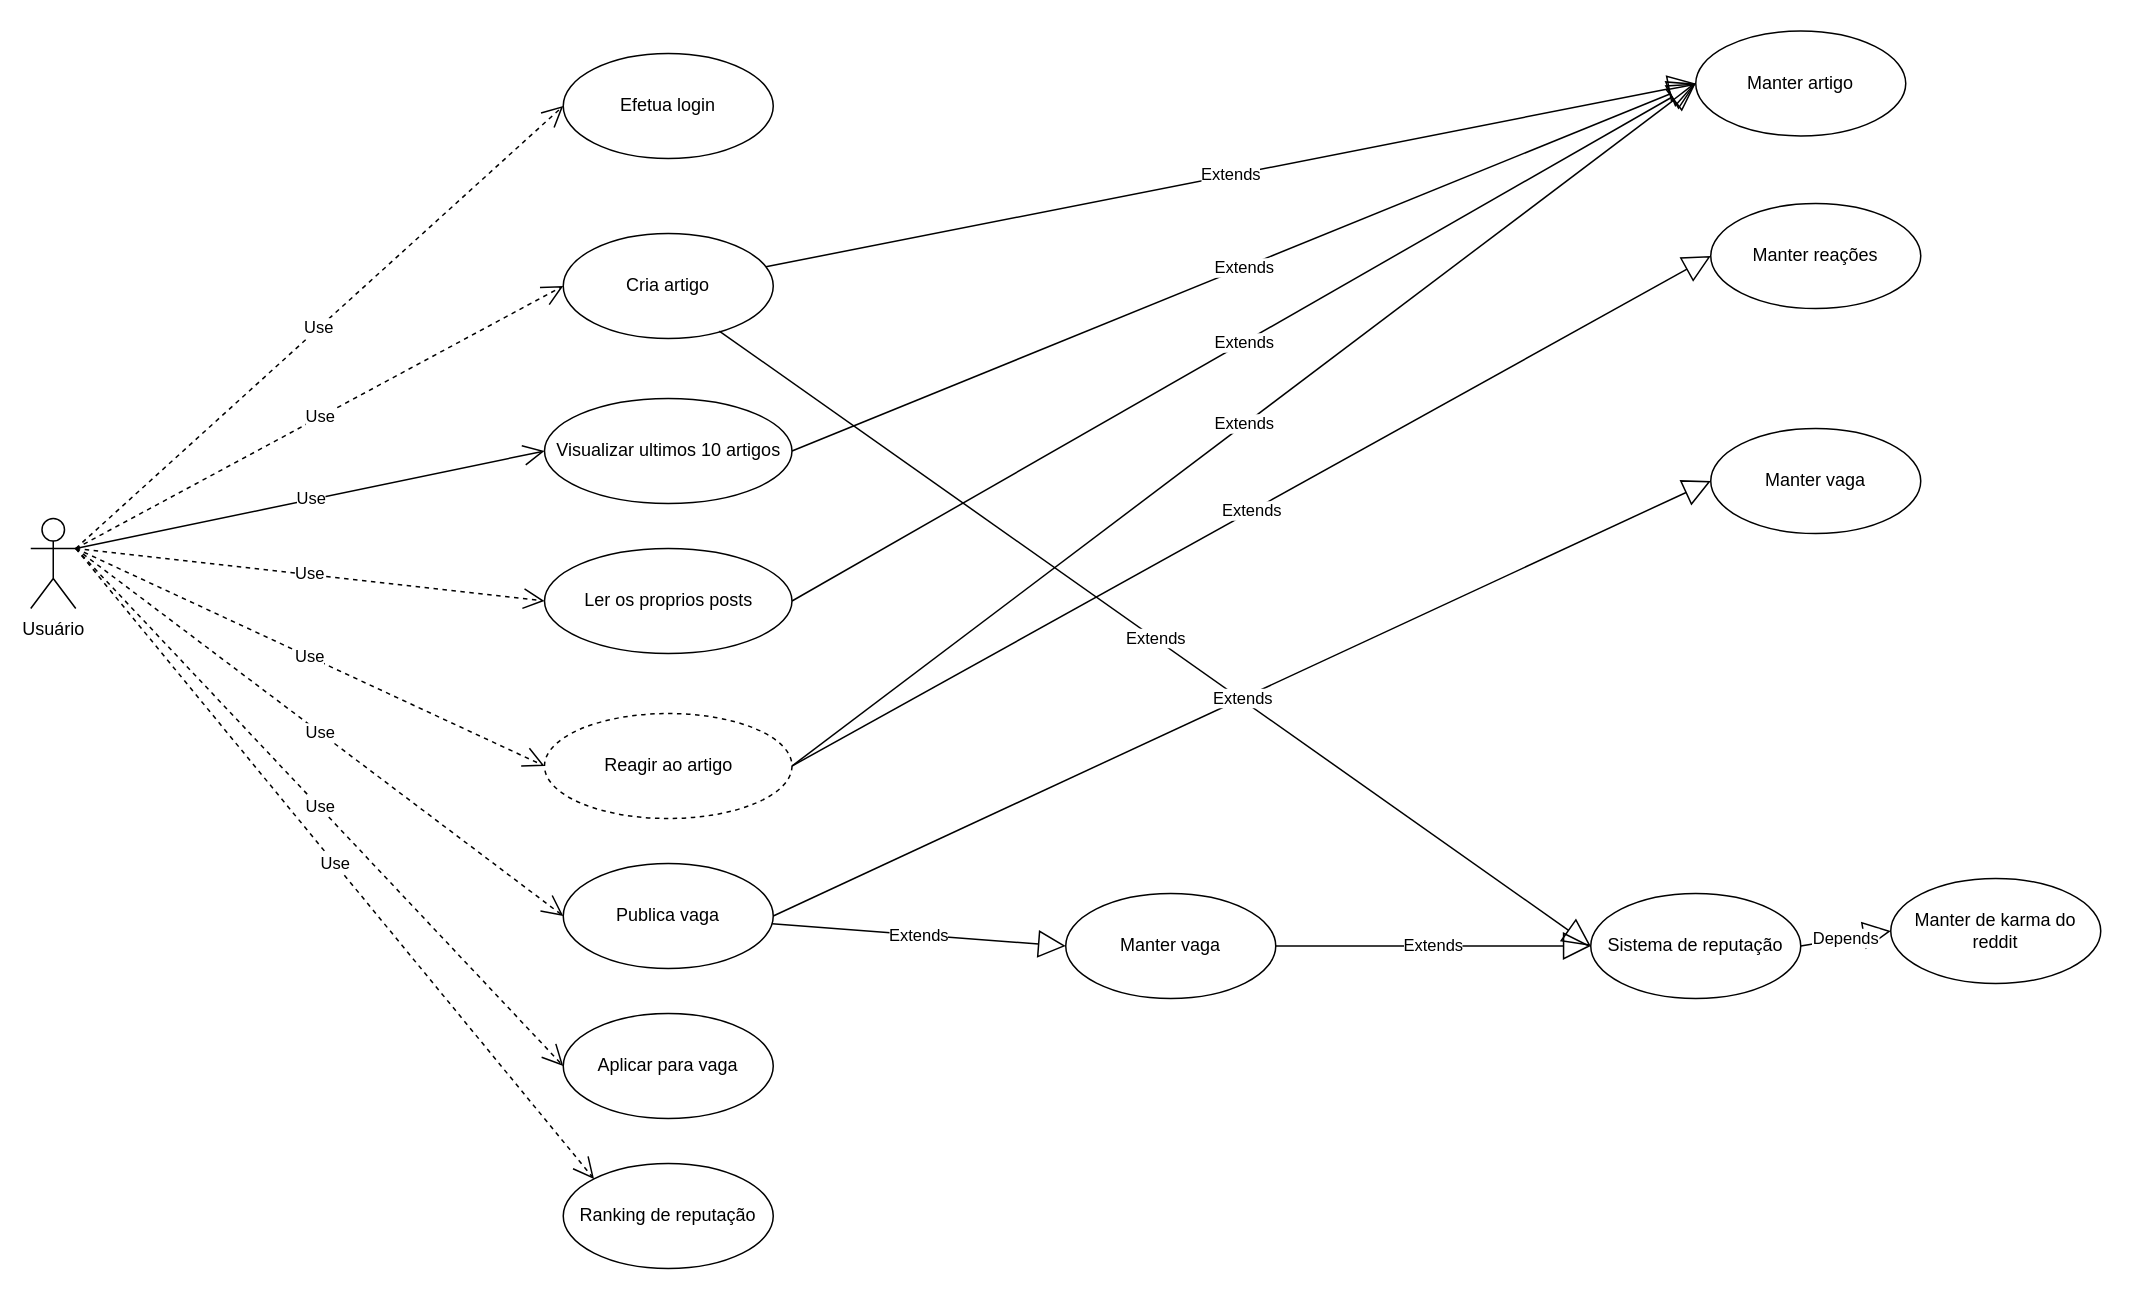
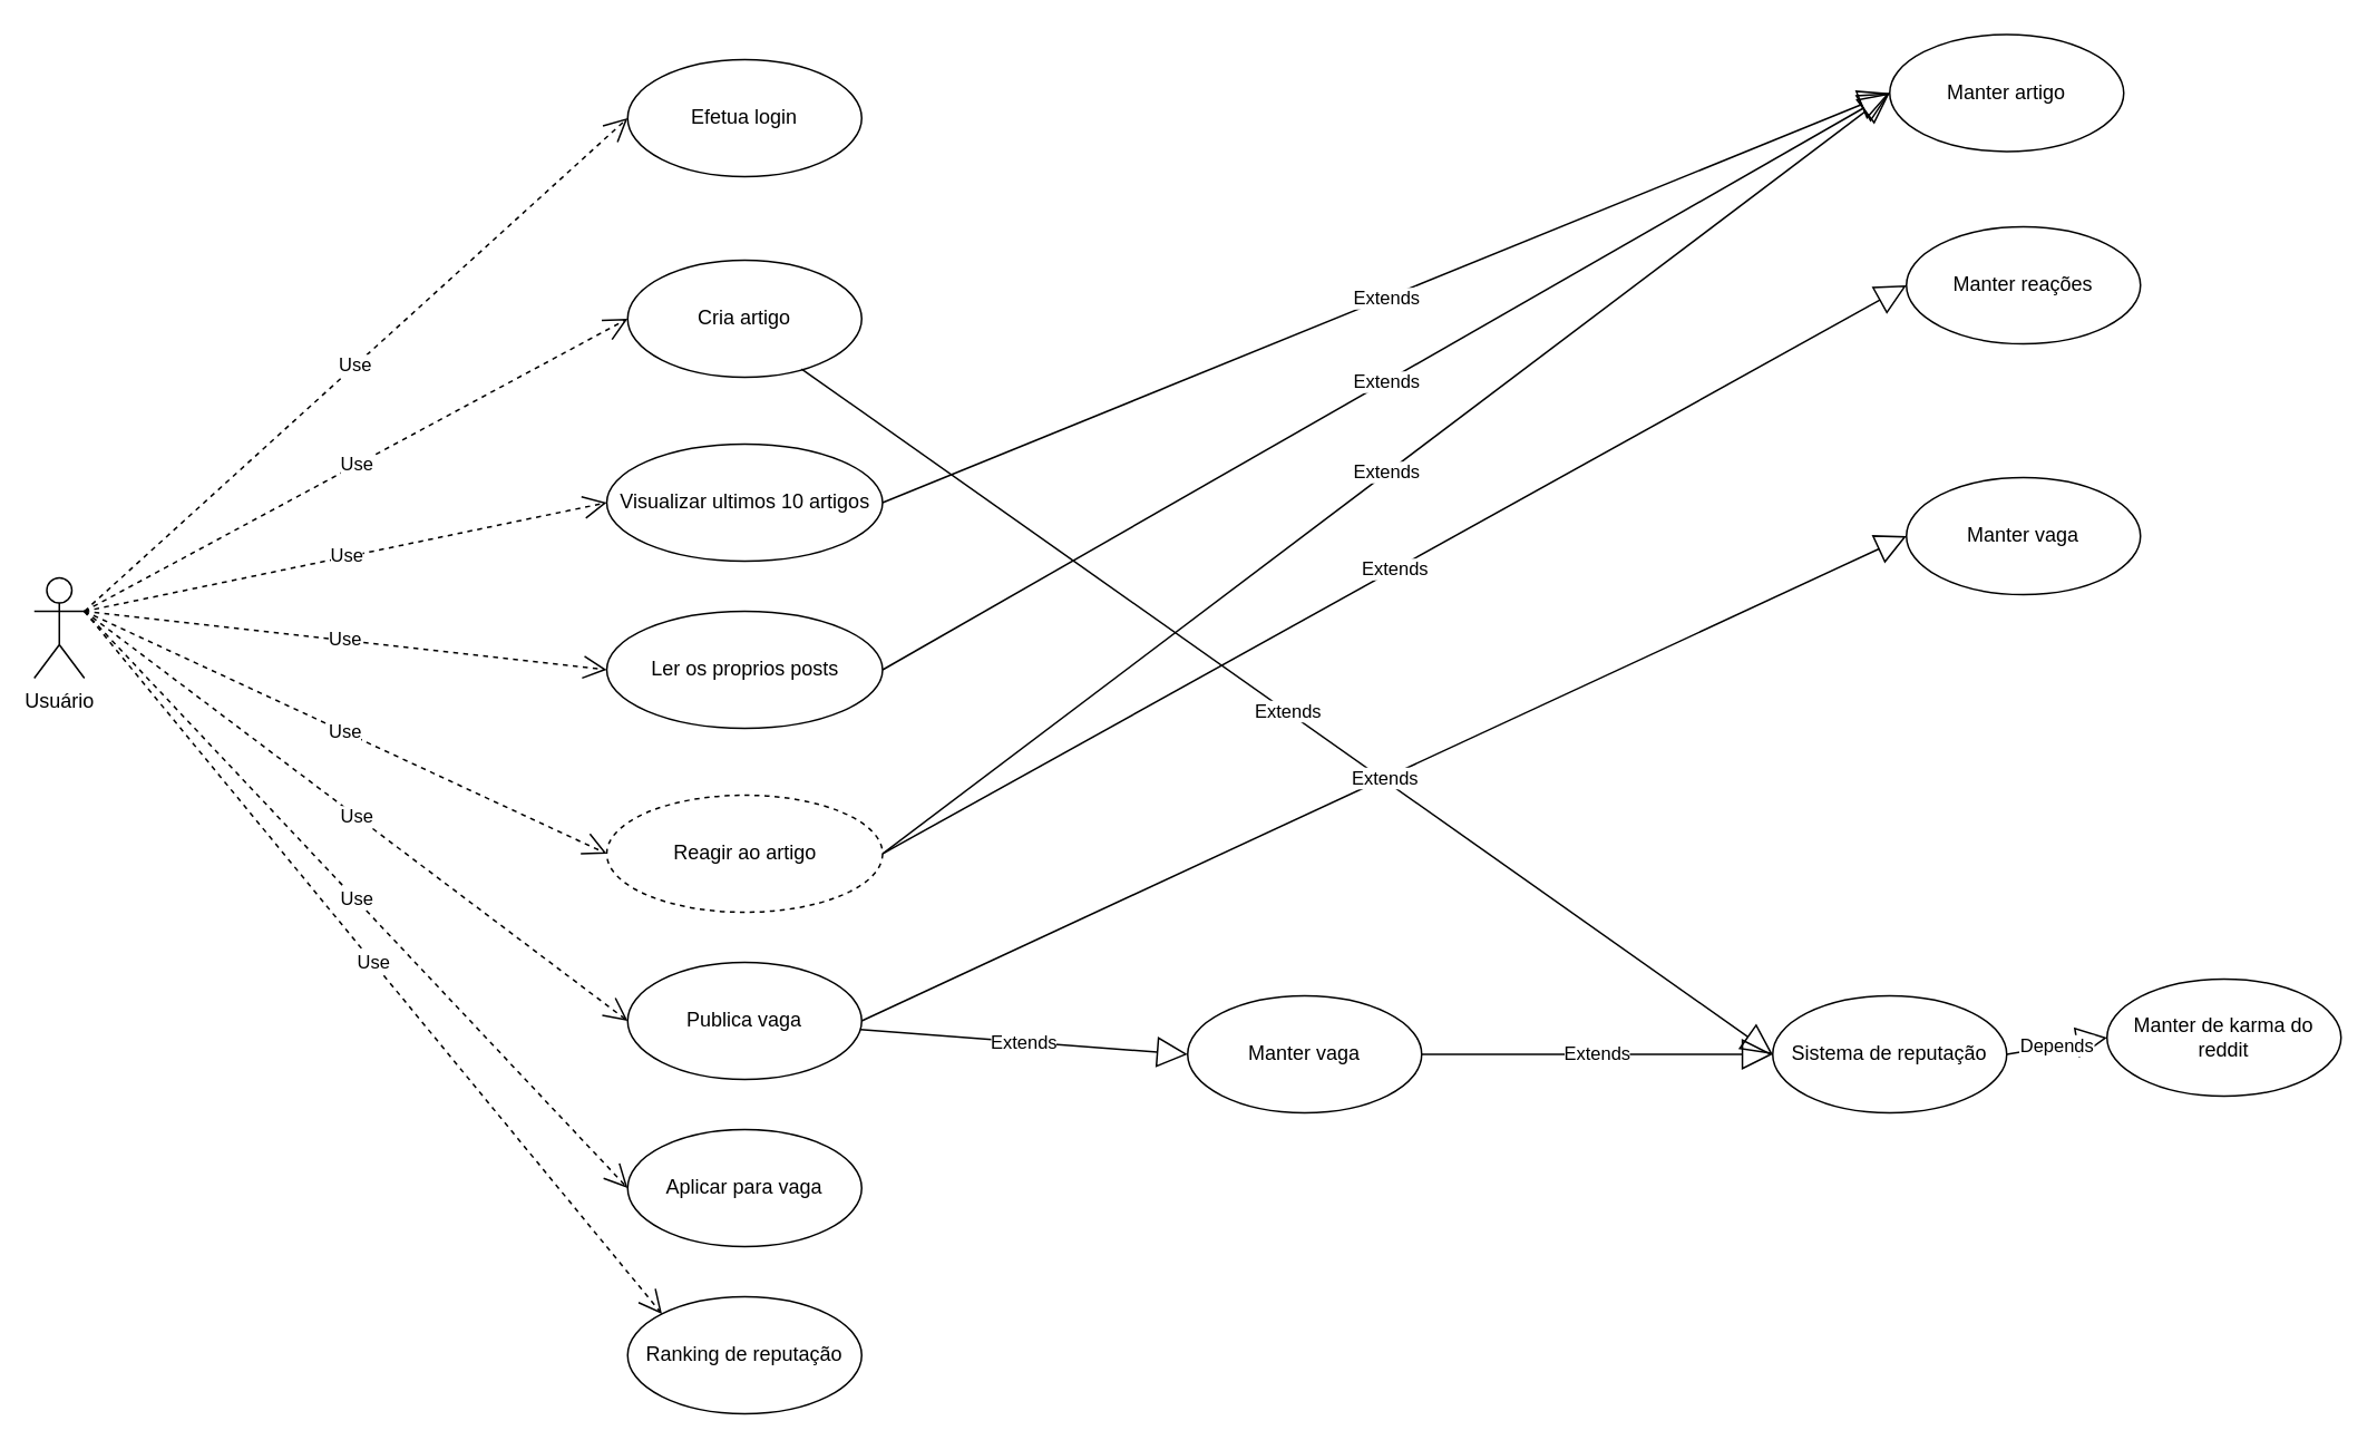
  <mxCell id="0" />
  <mxCell id="1" parent="0" />
  <mxCell id="2" value="Usuário" style="shape=umlActor;verticalLabelPosition=bottom;verticalAlign=top;html=1;" parent="1" vertex="1"><mxGeometry x="20" y="345" width="30" height="60" as="geometry" /></mxCell>
  <mxCell id="3" value="Efetua login" style="ellipse;whiteSpace=wrap;html=1;" parent="1" vertex="1"><mxGeometry x="375" y="35" width="140" height="70" as="geometry" /></mxCell>
  <mxCell id="4" value="Use" style="endArrow=open;endSize=12;dashed=1;html=1;rounded=0;exitX=1;exitY=0.333;exitDx=0;exitDy=0;exitPerimeter=0;entryX=0;entryY=0.5;entryDx=0;entryDy=0;" parent="1" source="2" target="3" edge="1"><mxGeometry width="160" relative="1" as="geometry"><mxPoint x="335" y="295" as="sourcePoint" /><mxPoint x="495" y="295" as="targetPoint" /></mxGeometry></mxCell>
  <mxCell id="5" value="Cria artigo" style="ellipse;whiteSpace=wrap;html=1;" parent="1" vertex="1"><mxGeometry x="375" y="155" width="140" height="70" as="geometry" /></mxCell>
  <mxCell id="6" value="Publica vaga" style="ellipse;whiteSpace=wrap;html=1;" parent="1" vertex="1"><mxGeometry x="375" y="575" width="140" height="70" as="geometry" /></mxCell>
  <mxCell id="7" value="Use" style="endArrow=open;endSize=12;dashed=1;html=1;rounded=0;exitX=1;exitY=0.333;exitDx=0;exitDy=0;exitPerimeter=0;entryX=0;entryY=0.5;entryDx=0;entryDy=0;" parent="1" source="2" target="5" edge="1"><mxGeometry width="160" relative="1" as="geometry"><mxPoint x="165" y="125" as="sourcePoint" /><mxPoint x="385" y="90" as="targetPoint" /></mxGeometry></mxCell>
  <mxCell id="8" value="Use" style="endArrow=open;endSize=12;dashed=1;html=1;rounded=0;exitX=1;exitY=0.333;exitDx=0;exitDy=0;exitPerimeter=0;entryX=0;entryY=0.5;entryDx=0;entryDy=0;" parent="1" source="2" target="6" edge="1"><mxGeometry width="160" relative="1" as="geometry"><mxPoint x="165" y="125" as="sourcePoint" /><mxPoint x="385" y="200" as="targetPoint" /></mxGeometry></mxCell>
  <mxCell id="9" value="Manter artigo" style="ellipse;whiteSpace=wrap;html=1;" parent="1" vertex="1"><mxGeometry x="1130" y="20" width="140" height="70" as="geometry" /></mxCell>
  <mxCell id="10" value="Manter vaga" style="ellipse;whiteSpace=wrap;html=1;" parent="1" vertex="1"><mxGeometry x="710" y="595" width="140" height="70" as="geometry" /></mxCell>
  <mxCell id="11" value="Extends" style="endArrow=block;endSize=16;endFill=0;html=1;rounded=0;entryX=0;entryY=0.5;entryDx=0;entryDy=0;" parent="1" source="6" target="10" edge="1"><mxGeometry width="160" relative="1" as="geometry"><mxPoint x="540" y="475" as="sourcePoint" /><mxPoint x="520" y="455" as="targetPoint" /></mxGeometry></mxCell>
- <mxCell id="12" value="Extends" style="endArrow=block;endSize=16;endFill=0;html=1;rounded=0;entryX=0;entryY=0.5;entryDx=0;entryDy=0;" parent="1" source="5" target="9" edge="1"><mxGeometry width="160" relative="1" as="geometry"><mxPoint x="535" y="210" as="sourcePoint" /><mxPoint x="705" y="210" as="targetPoint" /></mxGeometry></mxCell>
  <mxCell id="13" value="Sistema de reputação" style="ellipse;whiteSpace=wrap;html=1;" parent="1" vertex="1"><mxGeometry x="1060" y="595" width="140" height="70" as="geometry" /></mxCell>
  <mxCell id="14" value="Manter de karma do reddit" style="ellipse;whiteSpace=wrap;html=1;" parent="1" vertex="1"><mxGeometry x="1260" y="585" width="140" height="70" as="geometry" /></mxCell>
  <mxCell id="15" value="Depends" style="endArrow=block;endSize=16;endFill=0;html=1;rounded=0;exitX=1;exitY=0.5;exitDx=0;exitDy=0;entryX=0;entryY=0.5;entryDx=0;entryDy=0;" parent="1" source="13" target="14" edge="1"><mxGeometry width="160" relative="1" as="geometry"><mxPoint x="80" y="995" as="sourcePoint" /><mxPoint x="1220" y="615" as="targetPoint" /></mxGeometry></mxCell>
  <mxCell id="16" value="Extends" style="endArrow=block;endSize=16;endFill=0;html=1;rounded=0;entryX=0;entryY=0.5;entryDx=0;entryDy=0;exitX=0.743;exitY=0.929;exitDx=0;exitDy=0;exitPerimeter=0;" parent="1" source="5" target="13" edge="1"><mxGeometry width="160" relative="1" as="geometry"><mxPoint x="504" y="345" as="sourcePoint" /><mxPoint x="685" y="450" as="targetPoint" /></mxGeometry></mxCell>
  <mxCell id="17" value="Ranking de reputação" style="ellipse;whiteSpace=wrap;html=1;" parent="1" vertex="1"><mxGeometry x="375" y="775" width="140" height="70" as="geometry" /></mxCell>
  <mxCell id="18" value="Use" style="endArrow=open;endSize=12;dashed=1;html=1;rounded=0;exitX=1;exitY=0.333;exitDx=0;exitDy=0;exitPerimeter=0;entryX=0;entryY=0;entryDx=0;entryDy=0;" parent="1" source="2" target="17" edge="1"><mxGeometry width="160" relative="1" as="geometry"><mxPoint x="165" y="205" as="sourcePoint" /><mxPoint x="385" y="350" as="targetPoint" /></mxGeometry></mxCell>
  <mxCell id="19" value="Extends" style="endArrow=block;endSize=16;endFill=0;html=1;rounded=0;entryX=0;entryY=0.5;entryDx=0;entryDy=0;exitX=1;exitY=0.5;exitDx=0;exitDy=0;" parent="1" source="10" target="13" edge="1"><mxGeometry width="160" relative="1" as="geometry"><mxPoint x="501" y="543" as="sourcePoint" /><mxPoint x="585" y="680" as="targetPoint" /></mxGeometry></mxCell>
  <mxCell id="20" value="Visualizar ultimos 10 artigos" style="ellipse;whiteSpace=wrap;html=1;" vertex="1" parent="1"><mxGeometry x="362.5" y="265" width="165" height="70" as="geometry" /></mxCell>
- <mxCell id="21" value="Use" style="endArrow=open;endSize=12;dashed=0;html=1;rounded=0;exitX=1;exitY=0.333;exitDx=0;exitDy=0;exitPerimeter=0;entryX=0;entryY=0.5;entryDx=0;entryDy=0;" edge="1" parent="1" source="2" target="20"><mxGeometry width="160" relative="1" as="geometry"><mxPoint x="60" y="375" as="sourcePoint" /><mxPoint x="410" y="510" as="targetPoint" /></mxGeometry></mxCell>
+ <mxCell id="21" value="Use" style="endArrow=open;endSize=12;dashed=1;html=1;rounded=0;exitX=1;exitY=0.333;exitDx=0;exitDy=0;exitPerimeter=0;entryX=0;entryY=0.5;entryDx=0;entryDy=0;" edge="1" parent="1" source="2" target="20"><mxGeometry width="160" relative="1" as="geometry"><mxPoint x="60" y="375" as="sourcePoint" /><mxPoint x="410" y="510" as="targetPoint" /></mxGeometry></mxCell>
  <mxCell id="22" value="Extends" style="endArrow=block;endSize=16;endFill=0;html=1;rounded=0;exitX=1;exitY=0.5;exitDx=0;exitDy=0;entryX=0;entryY=0.5;entryDx=0;entryDy=0;" edge="1" parent="1" source="20" target="9"><mxGeometry width="160" relative="1" as="geometry"><mxPoint x="525" y="200" as="sourcePoint" /><mxPoint x="705" y="200" as="targetPoint" /></mxGeometry></mxCell>
  <mxCell id="23" value="Reagir ao artigo" style="ellipse;whiteSpace=wrap;html=1;dashed=1;" vertex="1" parent="1"><mxGeometry x="362.5" y="475" width="165" height="70" as="geometry" /></mxCell>
  <mxCell id="24" value="Use" style="endArrow=open;endSize=12;dashed=1;html=1;rounded=0;exitX=1;exitY=0.333;exitDx=0;exitDy=0;exitPerimeter=0;entryX=0;entryY=0.5;entryDx=0;entryDy=0;" edge="1" parent="1" source="2" target="23"><mxGeometry width="160" relative="1" as="geometry"><mxPoint x="60" y="375" as="sourcePoint" /><mxPoint x="373" y="320" as="targetPoint" /></mxGeometry></mxCell>
  <mxCell id="25" value="Extends" style="endArrow=block;endSize=16;endFill=0;html=1;rounded=0;exitX=1;exitY=0.5;exitDx=0;exitDy=0;entryX=0;entryY=0.5;entryDx=0;entryDy=0;" edge="1" parent="1" source="23" target="9"><mxGeometry width="160" relative="1" as="geometry"><mxPoint x="538" y="320" as="sourcePoint" /><mxPoint x="705" y="200" as="targetPoint" /></mxGeometry></mxCell>
  <mxCell id="26" value="Manter reações" style="ellipse;whiteSpace=wrap;html=1;" vertex="1" parent="1"><mxGeometry x="1140" y="135" width="140" height="70" as="geometry" /></mxCell>
  <mxCell id="27" value="Extends" style="endArrow=block;endSize=16;endFill=0;html=1;rounded=0;exitX=1;exitY=0.5;exitDx=0;exitDy=0;entryX=0;entryY=0.5;entryDx=0;entryDy=0;" edge="1" parent="1" source="23" target="26"><mxGeometry width="160" relative="1" as="geometry"><mxPoint x="538" y="420" as="sourcePoint" /><mxPoint x="705" y="200" as="targetPoint" /></mxGeometry></mxCell>
  <mxCell id="28" value="Manter vaga" style="ellipse;whiteSpace=wrap;html=1;" vertex="1" parent="1"><mxGeometry x="1140" y="285" width="140" height="70" as="geometry" /></mxCell>
  <mxCell id="29" value="Extends" style="endArrow=block;endSize=16;endFill=0;html=1;rounded=0;entryX=0;entryY=0.5;entryDx=0;entryDy=0;exitX=1;exitY=0.5;exitDx=0;exitDy=0;" edge="1" parent="1" source="6" target="28"><mxGeometry width="160" relative="1" as="geometry"><mxPoint x="505" y="535" as="sourcePoint" /><mxPoint x="720" y="640" as="targetPoint" /></mxGeometry></mxCell>
  <mxCell id="30" value="Ler os proprios posts" style="ellipse;whiteSpace=wrap;html=1;" vertex="1" parent="1"><mxGeometry x="362.5" y="365" width="165" height="70" as="geometry" /></mxCell>
  <mxCell id="31" value="Use" style="endArrow=open;endSize=12;dashed=1;html=1;rounded=0;exitX=1;exitY=0.333;exitDx=0;exitDy=0;exitPerimeter=0;entryX=0;entryY=0.5;entryDx=0;entryDy=0;" edge="1" parent="1" source="2" target="30"><mxGeometry width="160" relative="1" as="geometry"><mxPoint x="60" y="375" as="sourcePoint" /><mxPoint x="372" y="520" as="targetPoint" /></mxGeometry></mxCell>
  <mxCell id="32" value="Extends" style="endArrow=block;endSize=16;endFill=0;html=1;rounded=0;exitX=1;exitY=0.5;exitDx=0;exitDy=0;entryX=0;entryY=0.5;entryDx=0;entryDy=0;" edge="1" parent="1" source="30" target="9"><mxGeometry width="160" relative="1" as="geometry"><mxPoint x="538" y="520" as="sourcePoint" /><mxPoint x="1155" y="90" as="targetPoint" /></mxGeometry></mxCell>
  <mxCell id="33" value="Aplicar para vaga" style="ellipse;whiteSpace=wrap;html=1;" vertex="1" parent="1"><mxGeometry x="375" y="675" width="140" height="70" as="geometry" /></mxCell>
  <mxCell id="34" value="Use" style="endArrow=open;endSize=12;dashed=1;html=1;rounded=0;exitX=1;exitY=0.333;exitDx=0;exitDy=0;exitPerimeter=0;entryX=0;entryY=0.5;entryDx=0;entryDy=0;" edge="1" parent="1" source="2" target="33"><mxGeometry width="160" relative="1" as="geometry"><mxPoint x="60" y="375" as="sourcePoint" /><mxPoint x="393" y="795" as="targetPoint" /></mxGeometry></mxCell>
